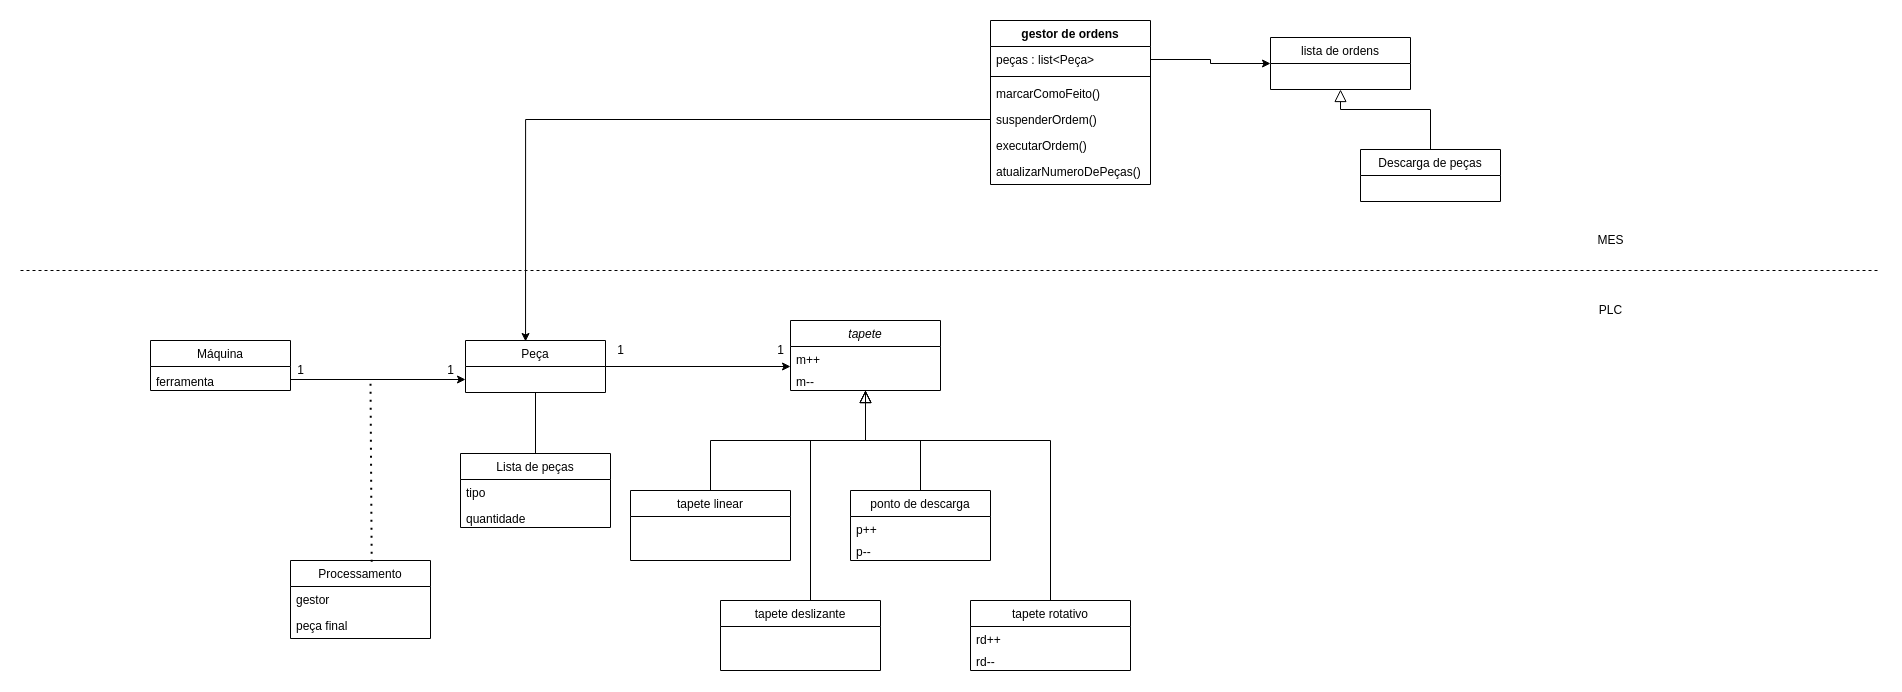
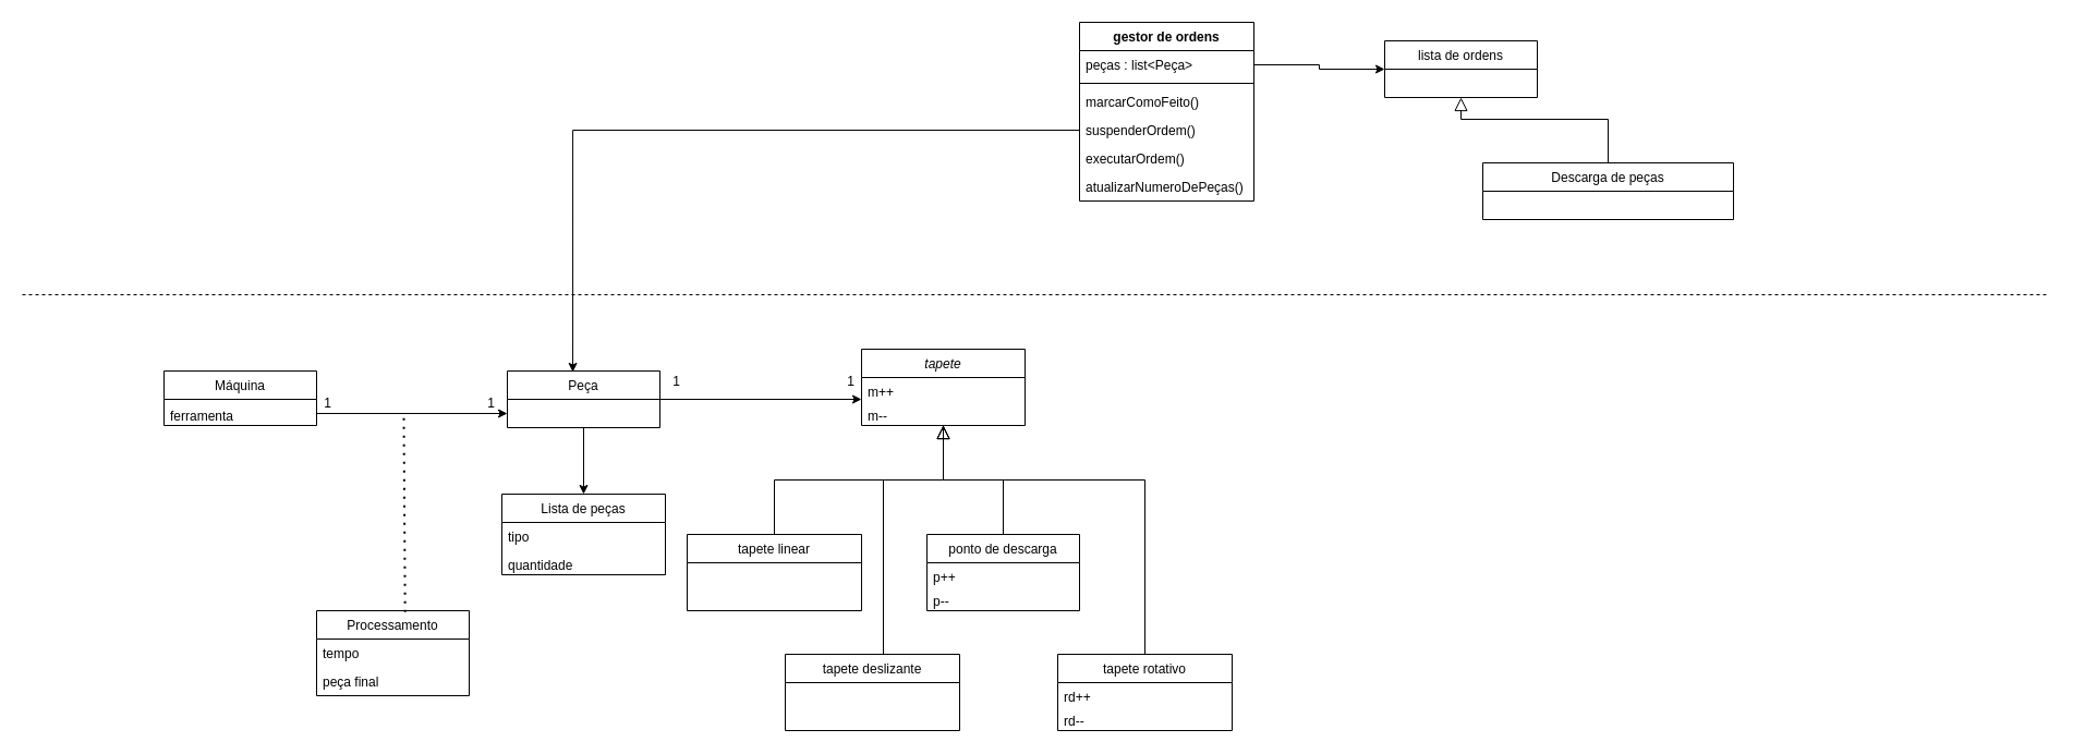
  <mxCell id="0" />
  <mxCell id="1" parent="0" />
  <mxCell id="2" value="tapete" style="swimlane;fontStyle=2;align=center;verticalAlign=top;childLayout=stackLayout;horizontal=1;startSize=26;horizontalStack=0;resizeParent=1;resizeLast=0;collapsible=1;marginBottom=0;rounded=0;shadow=0;strokeWidth=1;" parent="1" vertex="1"><mxGeometry x="790" y="320" width="150" height="70" as="geometry"><mxRectangle x="230" y="140" width="160" height="26" as="alternateBounds" /></mxGeometry></mxCell>
  <mxCell id="3" value="m++" style="text;strokeColor=none;fillColor=none;align=left;verticalAlign=top;spacingLeft=4;spacingRight=4;overflow=hidden;rotatable=0;points=[[0,0.5],[1,0.5]];portConstraint=eastwest;" vertex="1" parent="2"><mxGeometry y="26" width="150" height="22" as="geometry" /></mxCell>
  <mxCell id="4" value="m--" style="text;strokeColor=none;fillColor=none;align=left;verticalAlign=top;spacingLeft=4;spacingRight=4;overflow=hidden;rotatable=0;points=[[0,0.5],[1,0.5]];portConstraint=eastwest;" vertex="1" parent="2"><mxGeometry y="48" width="150" height="22" as="geometry" /></mxCell>
  <mxCell id="5" value="tapete linear" style="swimlane;fontStyle=0;align=center;verticalAlign=top;childLayout=stackLayout;horizontal=1;startSize=26;horizontalStack=0;resizeParent=1;resizeLast=0;collapsible=1;marginBottom=0;rounded=0;shadow=0;strokeWidth=1;" parent="1" vertex="1"><mxGeometry x="630" y="490" width="160" height="70" as="geometry"><mxRectangle x="130" y="380" width="160" height="26" as="alternateBounds" /></mxGeometry></mxCell>
  <mxCell id="6" value="" style="endArrow=none;endSize=10;endFill=0;shadow=0;strokeWidth=1;rounded=0;edgeStyle=elbowEdgeStyle;elbow=vertical;exitX=0.5;exitY=0;exitDx=0;exitDy=0;" parent="1" target="2" edge="1" source="5"><mxGeometry width="160" relative="1" as="geometry"><mxPoint x="760" y="490" as="sourcePoint" /><mxPoint x="760" y="333" as="targetPoint" /></mxGeometry></mxCell>
  <mxCell id="7" value="tapete rotativo" style="swimlane;fontStyle=0;align=center;verticalAlign=top;childLayout=stackLayout;horizontal=1;startSize=26;horizontalStack=0;resizeParent=1;resizeLast=0;collapsible=1;marginBottom=0;rounded=0;shadow=0;strokeWidth=1;" parent="1" vertex="1"><mxGeometry x="970" y="600" width="160" height="70" as="geometry"><mxRectangle x="340" y="380" width="170" height="26" as="alternateBounds" /></mxGeometry></mxCell>
  <mxCell id="8" value="rd++" style="text;strokeColor=none;fillColor=none;align=left;verticalAlign=top;spacingLeft=4;spacingRight=4;overflow=hidden;rotatable=0;points=[[0,0.5],[1,0.5]];portConstraint=eastwest;" vertex="1" parent="7"><mxGeometry y="26" width="160" height="22" as="geometry" /></mxCell>
  <mxCell id="9" value="rd--" style="text;strokeColor=none;fillColor=none;align=left;verticalAlign=top;spacingLeft=4;spacingRight=4;overflow=hidden;rotatable=0;points=[[0,0.5],[1,0.5]];portConstraint=eastwest;" vertex="1" parent="7"><mxGeometry y="48" width="160" height="22" as="geometry" /></mxCell>
  <mxCell id="10" value="" style="endArrow=block;endSize=10;endFill=0;shadow=0;strokeWidth=1;rounded=0;edgeStyle=elbowEdgeStyle;elbow=vertical;" parent="1" source="7" target="2" edge="1"><mxGeometry width="160" relative="1" as="geometry"><mxPoint x="770" y="503" as="sourcePoint" /><mxPoint x="870" y="401" as="targetPoint" /><Array as="points"><mxPoint x="1050" y="440" /><mxPoint x="1020" y="440" /></Array></mxGeometry></mxCell>
  <mxCell id="11" value="Máquina" style="swimlane;fontStyle=0;childLayout=stackLayout;horizontal=1;startSize=26;fillColor=none;horizontalStack=0;resizeParent=1;resizeParentMax=0;resizeLast=0;collapsible=1;marginBottom=0;" parent="1" vertex="1"><mxGeometry x="150" y="340" width="140" height="50" as="geometry" /></mxCell>
  <mxCell id="12" value="Lista de peças" style="swimlane;fontStyle=0;childLayout=stackLayout;horizontal=1;startSize=26;fillColor=none;horizontalStack=0;resizeParent=1;resizeParentMax=0;resizeLast=0;collapsible=1;marginBottom=0;" parent="1" vertex="1"><mxGeometry x="460" y="453" width="150" height="74" as="geometry" /></mxCell>
  <mxCell id="13" value="tipo" style="text;strokeColor=none;fillColor=none;align=left;verticalAlign=top;spacingLeft=4;spacingRight=4;overflow=hidden;rotatable=0;points=[[0,0.5],[1,0.5]];portConstraint=eastwest;" parent="12" vertex="1"><mxGeometry y="26" width="150" height="26" as="geometry" /></mxCell>
  <mxCell id="14" value="quantidade" style="text;strokeColor=none;fillColor=none;align=left;verticalAlign=top;spacingLeft=4;spacingRight=4;overflow=hidden;rotatable=0;points=[[0,0.5],[1,0.5]];portConstraint=eastwest;" parent="12" vertex="1"><mxGeometry y="52" width="150" height="22" as="geometry" /></mxCell>
  <mxCell id="15" value="" style="endArrow=block;endSize=10;endFill=0;shadow=0;strokeWidth=1;rounded=0;edgeStyle=elbowEdgeStyle;elbow=vertical;exitX=0.5;exitY=0;exitDx=0;exitDy=0;entryX=0.5;entryY=1;entryDx=0;entryDy=0;" parent="1" source="16" target="2" edge="1"><mxGeometry width="160" relative="1" as="geometry"><mxPoint x="1130" y="530" as="sourcePoint" /><mxPoint x="1220" y="434" as="targetPoint" /><Array as="points"><mxPoint x="930" y="440" /><mxPoint x="1020" y="530" /><mxPoint x="900" y="440" /><mxPoint x="970" y="510" /><mxPoint x="1270" y="490" /></Array></mxGeometry></mxCell>
  <mxCell id="16" value="ponto de descarga" style="swimlane;fontStyle=0;childLayout=stackLayout;horizontal=1;startSize=26;fillColor=none;horizontalStack=0;resizeParent=1;resizeParentMax=0;resizeLast=0;collapsible=1;marginBottom=0;" parent="1" vertex="1"><mxGeometry x="850" y="490" width="140" height="70" as="geometry" /></mxCell>
  <mxCell id="17" value="p++" style="text;strokeColor=none;fillColor=none;align=left;verticalAlign=top;spacingLeft=4;spacingRight=4;overflow=hidden;rotatable=0;points=[[0,0.5],[1,0.5]];portConstraint=eastwest;" vertex="1" parent="16"><mxGeometry y="26" width="140" height="22" as="geometry" /></mxCell>
  <mxCell id="18" value="p--" style="text;strokeColor=none;fillColor=none;align=left;verticalAlign=top;spacingLeft=4;spacingRight=4;overflow=hidden;rotatable=0;points=[[0,0.5],[1,0.5]];portConstraint=eastwest;" vertex="1" parent="16"><mxGeometry y="48" width="140" height="22" as="geometry" /></mxCell>
  <mxCell id="19" style="edgeStyle=orthogonalEdgeStyle;rounded=0;orthogonalLoop=1;jettySize=auto;html=1;exitX=1;exitY=0.5;exitDx=0;exitDy=0;" parent="1" source="21" edge="1"><mxGeometry relative="1" as="geometry"><mxPoint x="790" y="366" as="targetPoint" /></mxGeometry></mxCell>
- <mxCell id="20" style="edgeStyle=orthogonalEdgeStyle;rounded=0;orthogonalLoop=1;jettySize=auto;html=1;exitX=0.5;exitY=1;exitDx=0;exitDy=0;endArrow=none;" edge="1" parent="1" source="21" target="12"><mxGeometry relative="1" as="geometry" /></mxCell>
+ <mxCell id="20" style="edgeStyle=orthogonalEdgeStyle;rounded=0;orthogonalLoop=1;jettySize=auto;html=1;exitX=0.5;exitY=1;exitDx=0;exitDy=0;" edge="1" parent="1" source="21" target="12"><mxGeometry relative="1" as="geometry" /></mxCell>
  <mxCell id="21" value="Peça" style="swimlane;fontStyle=0;childLayout=stackLayout;horizontal=1;startSize=26;fillColor=none;horizontalStack=0;resizeParent=1;resizeParentMax=0;resizeLast=0;collapsible=1;marginBottom=0;" parent="1" vertex="1"><mxGeometry x="465" y="340" width="140" height="52" as="geometry" /></mxCell>
  <mxCell id="22" style="edgeStyle=orthogonalEdgeStyle;rounded=0;orthogonalLoop=1;jettySize=auto;html=1;exitX=1;exitY=0.5;exitDx=0;exitDy=0;entryX=0;entryY=0.75;entryDx=0;entryDy=0;" parent="1" source="23" target="21" edge="1"><mxGeometry relative="1" as="geometry" /></mxCell>
  <mxCell id="23" value="ferramenta" style="text;strokeColor=none;fillColor=none;align=left;verticalAlign=top;spacingLeft=4;spacingRight=4;overflow=hidden;rotatable=0;points=[[0,0.5],[1,0.5]];portConstraint=eastwest;" parent="1" vertex="1"><mxGeometry x="150" y="368" width="140" height="22" as="geometry" /></mxCell>
  <mxCell id="24" value="" style="endArrow=none;dashed=1;html=1;dashPattern=1 3;strokeWidth=2;exitX=0.58;exitY=0.017;exitDx=0;exitDy=0;exitPerimeter=0;" parent="1" source="25" edge="1"><mxGeometry width="50" height="50" relative="1" as="geometry"><mxPoint x="370" y="470" as="sourcePoint" /><mxPoint x="370" y="380" as="targetPoint" /></mxGeometry></mxCell>
  <mxCell id="25" value="Processamento" style="swimlane;fontStyle=0;childLayout=stackLayout;horizontal=1;startSize=26;fillColor=none;horizontalStack=0;resizeParent=1;resizeParentMax=0;resizeLast=0;collapsible=1;marginBottom=0;" parent="1" vertex="1"><mxGeometry x="290" y="560" width="140" height="78" as="geometry" /></mxCell>
- <mxCell id="26" value="gestor" style="text;strokeColor=none;fillColor=none;align=left;verticalAlign=top;spacingLeft=4;spacingRight=4;overflow=hidden;rotatable=0;points=[[0,0.5],[1,0.5]];portConstraint=eastwest;" parent="25" vertex="1"><mxGeometry y="26" width="140" height="26" as="geometry" /></mxCell>
+ <mxCell id="26" value="tempo" style="text;strokeColor=none;fillColor=none;align=left;verticalAlign=top;spacingLeft=4;spacingRight=4;overflow=hidden;rotatable=0;points=[[0,0.5],[1,0.5]];portConstraint=eastwest;" parent="25" vertex="1"><mxGeometry y="26" width="140" height="26" as="geometry" /></mxCell>
  <mxCell id="27" value="peça final" style="text;strokeColor=none;fillColor=none;align=left;verticalAlign=top;spacingLeft=4;spacingRight=4;overflow=hidden;rotatable=0;points=[[0,0.5],[1,0.5]];portConstraint=eastwest;" parent="25" vertex="1"><mxGeometry y="52" width="140" height="26" as="geometry" /></mxCell>
- <mxCell id="28" value="Descarga de peças" style="swimlane;fontStyle=0;childLayout=stackLayout;horizontal=1;startSize=26;fillColor=none;horizontalStack=0;resizeParent=1;resizeParentMax=0;resizeLast=0;collapsible=1;marginBottom=0;" parent="1" vertex="1"><mxGeometry x="1360" y="149" width="140" height="52" as="geometry" /></mxCell>
+ <mxCell id="28" value="Descarga de peças" style="swimlane;fontStyle=0;childLayout=stackLayout;horizontal=1;startSize=26;fillColor=none;horizontalStack=0;resizeParent=1;resizeParentMax=0;resizeLast=0;collapsible=1;marginBottom=0;" parent="1" vertex="1"><mxGeometry x="1360" y="149" width="230" height="52" as="geometry" /></mxCell>
  <mxCell id="29" value="lista de ordens" style="swimlane;fontStyle=0;childLayout=stackLayout;horizontal=1;startSize=26;fillColor=none;horizontalStack=0;resizeParent=1;resizeParentMax=0;resizeLast=0;collapsible=1;marginBottom=0;" parent="1" vertex="1"><mxGeometry x="1270" y="37" width="140" height="52" as="geometry" /></mxCell>
  <mxCell id="30" value="" style="endArrow=block;endSize=10;endFill=0;shadow=0;strokeWidth=1;rounded=0;edgeStyle=elbowEdgeStyle;elbow=vertical;entryX=0.5;entryY=1;entryDx=0;entryDy=0;exitX=0.5;exitY=0;exitDx=0;exitDy=0;" parent="1" target="29" edge="1" source="28"><mxGeometry width="160" relative="1" as="geometry"><mxPoint x="1420" y="147" as="sourcePoint" /><mxPoint x="1320" y="97" as="targetPoint" /><Array as="points"><mxPoint x="1290" y="109" /></Array></mxGeometry></mxCell>
  <mxCell id="31" value="1" style="text;html=1;align=center;verticalAlign=middle;resizable=0;points=[];autosize=1;" parent="1" vertex="1"><mxGeometry x="770" y="340" width="20" height="20" as="geometry" /></mxCell>
  <mxCell id="32" value="1" style="text;html=1;align=center;verticalAlign=middle;resizable=0;points=[];autosize=1;" parent="1" vertex="1"><mxGeometry x="610" y="340" width="20" height="20" as="geometry" /></mxCell>
  <mxCell id="33" value="1" style="text;html=1;align=center;verticalAlign=middle;resizable=0;points=[];autosize=1;" parent="1" vertex="1"><mxGeometry x="290" y="360" width="20" height="20" as="geometry" /></mxCell>
  <mxCell id="34" value="1" style="text;html=1;align=center;verticalAlign=middle;resizable=0;points=[];autosize=1;" parent="1" vertex="1"><mxGeometry x="440" y="360" width="20" height="20" as="geometry" /></mxCell>
  <mxCell id="35" value="tapete deslizante" style="swimlane;fontStyle=0;align=center;verticalAlign=top;childLayout=stackLayout;horizontal=1;startSize=26;horizontalStack=0;resizeParent=1;resizeLast=0;collapsible=1;marginBottom=0;rounded=0;shadow=0;strokeWidth=1;" vertex="1" parent="1"><mxGeometry x="720" y="600" width="160" height="70" as="geometry"><mxRectangle x="130" y="380" width="160" height="26" as="alternateBounds" /></mxGeometry></mxCell>
  <mxCell id="36" value="" style="endArrow=block;endSize=10;endFill=0;shadow=0;strokeWidth=1;rounded=0;edgeStyle=elbowEdgeStyle;elbow=vertical;entryX=0.5;entryY=1;entryDx=0;entryDy=0;" edge="1" parent="1" source="35" target="2"><mxGeometry width="160" relative="1" as="geometry"><mxPoint x="770" y="500" as="sourcePoint" /><mxPoint x="870" y="400" as="targetPoint" /><Array as="points"><mxPoint x="810" y="440" /><mxPoint x="800" y="440" /><mxPoint x="810" y="500" /><mxPoint x="810" y="560" /><mxPoint x="865" y="530" /><mxPoint x="910" y="460" /><mxPoint x="900" y="480" /><mxPoint x="865" y="540" /><mxPoint x="870" y="470" /><mxPoint x="890" y="460" /></Array></mxGeometry></mxCell>
  <mxCell id="37" style="edgeStyle=orthogonalEdgeStyle;rounded=0;orthogonalLoop=1;jettySize=auto;html=1;exitX=1;exitY=0.5;exitDx=0;exitDy=0;entryX=0;entryY=0.5;entryDx=0;entryDy=0;" edge="1" parent="1" source="39" target="29"><mxGeometry relative="1" as="geometry"><mxPoint x="1150" y="66" as="sourcePoint" /></mxGeometry></mxCell>
  <mxCell id="38" value="gestor de ordens" style="swimlane;fontStyle=1;align=center;verticalAlign=top;childLayout=stackLayout;horizontal=1;startSize=26;horizontalStack=0;resizeParent=1;resizeParentMax=0;resizeLast=0;collapsible=1;marginBottom=0;" vertex="1" parent="1"><mxGeometry x="990" width="160" height="164" as="geometry" y="20" /></mxCell>
  <mxCell id="39" value="peças : list&lt;Peça&gt;" style="text;strokeColor=none;fillColor=none;align=left;verticalAlign=top;spacingLeft=4;spacingRight=4;overflow=hidden;rotatable=0;points=[[0,0.5],[1,0.5]];portConstraint=eastwest;" vertex="1" parent="38"><mxGeometry y="26" width="160" height="26" as="geometry" /></mxCell>
  <mxCell id="40" value="" style="line;strokeWidth=1;fillColor=none;align=left;verticalAlign=middle;spacingTop=-1;spacingLeft=3;spacingRight=3;rotatable=0;labelPosition=right;points=[];portConstraint=eastwest;" vertex="1" parent="38"><mxGeometry y="52" width="160" height="8" as="geometry" /></mxCell>
  <mxCell id="41" value="marcarComoFeito()" style="text;strokeColor=none;fillColor=none;align=left;verticalAlign=top;spacingLeft=4;spacingRight=4;overflow=hidden;rotatable=0;points=[[0,0.5],[1,0.5]];portConstraint=eastwest;" vertex="1" parent="38"><mxGeometry y="60" width="160" height="26" as="geometry" /></mxCell>
  <mxCell id="42" value="suspenderOrdem()" style="text;strokeColor=none;fillColor=none;align=left;verticalAlign=top;spacingLeft=4;spacingRight=4;overflow=hidden;rotatable=0;points=[[0,0.5],[1,0.5]];portConstraint=eastwest;" vertex="1" parent="38"><mxGeometry y="86" width="160" height="26" as="geometry" /></mxCell>
  <mxCell id="43" value="executarOrdem()" style="text;strokeColor=none;fillColor=none;align=left;verticalAlign=top;spacingLeft=4;spacingRight=4;overflow=hidden;rotatable=0;points=[[0,0.5],[1,0.5]];portConstraint=eastwest;" vertex="1" parent="38"><mxGeometry y="112" width="160" height="26" as="geometry" /></mxCell>
  <mxCell id="44" value="atualizarNumeroDePeças()" style="text;strokeColor=none;fillColor=none;align=left;verticalAlign=top;spacingLeft=4;spacingRight=4;overflow=hidden;rotatable=0;points=[[0,0.5],[1,0.5]];portConstraint=eastwest;" vertex="1" parent="38"><mxGeometry y="138" width="160" height="26" as="geometry" /></mxCell>
  <mxCell id="45" style="edgeStyle=orthogonalEdgeStyle;rounded=0;orthogonalLoop=1;jettySize=auto;html=1;exitX=0;exitY=0.5;exitDx=0;exitDy=0;entryX=0.429;entryY=0.019;entryDx=0;entryDy=0;entryPerimeter=0;" edge="1" parent="1" source="42" target="21"><mxGeometry relative="1" as="geometry" /></mxCell>
  <mxCell id="46" value="" style="endArrow=none;dashed=1;html=1;" edge="1" parent="1"><mxGeometry width="50" height="50" relative="1" as="geometry"><mxPoint x="20" y="270" as="sourcePoint" /><mxPoint x="1880" y="270" as="targetPoint" /></mxGeometry></mxCell>
- <mxCell id="47" value="MES" style="text;html=1;align=center;verticalAlign=middle;resizable=0;points=[];autosize=1;" vertex="1" parent="1"><mxGeometry x="1590" y="230" width="40" height="20" as="geometry" /></mxCell>
- <mxCell id="48" value="PLC" style="text;html=1;align=center;verticalAlign=middle;resizable=0;points=[];autosize=1;" vertex="1" parent="1"><mxGeometry x="1590" y="300" width="40" height="20" as="geometry" /></mxCell>
